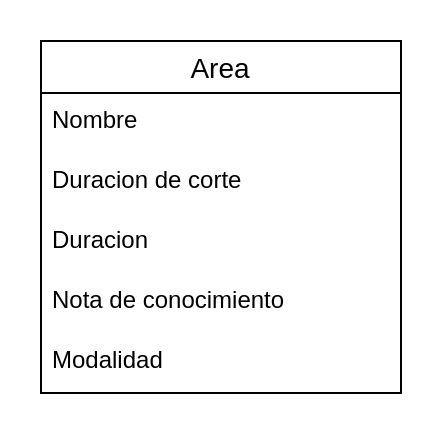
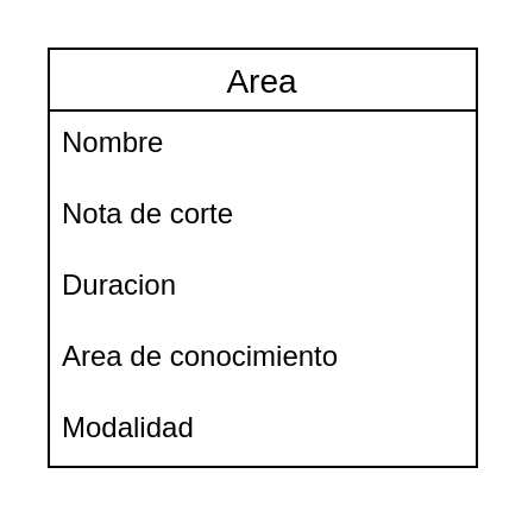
  <mxCell id="0" />
  <mxCell id="1" parent="0" />
  <mxCell id="2" value="Area" style="swimlane;fontStyle=0;childLayout=stackLayout;horizontal=1;startSize=26;horizontalStack=0;resizeParent=1;resizeParentMax=0;resizeLast=0;collapsible=1;marginBottom=0;align=center;fontSize=14;points=[[0,0,0,0,0],[0,0.25,0,0,0],[0,0.5,0,0,0],[0,0.75,0,0,0],[0,1,0,0,0],[0.25,0,0,0,0],[0.25,1,0,0,0],[0.5,0,0,0,0],[0.5,1,0,0,0],[0.75,0,0,0,0],[0.75,1,0,0,0],[1,0,0,0,0],[1,0.25,0,0,0],[1,0.5,0,0,0],[1,0.75,0,0,0],[1,1,0,0,0]];swimlaneLine=1;" vertex="1" parent="1"><mxGeometry x="20" y="20" width="180" height="176" as="geometry"><mxRectangle x="330" y="330" width="90" height="30" as="alternateBounds" /></mxGeometry></mxCell>
  <mxCell id="3" value="Nombre" style="text;strokeColor=none;fillColor=none;spacingLeft=4;spacingRight=4;overflow=hidden;rotatable=0;points=[[0,0.5],[1,0.5]];portConstraint=eastwest;fontSize=12;whiteSpace=wrap;html=1;" vertex="1" parent="2"><mxGeometry y="26" width="180" height="30" as="geometry" /></mxCell>
- <mxCell id="4" value="Duracion de corte" style="text;strokeColor=none;fillColor=none;spacingLeft=4;spacingRight=4;overflow=hidden;rotatable=0;points=[[0,0.5],[1,0.5]];portConstraint=eastwest;fontSize=12;whiteSpace=wrap;html=1;" vertex="1" parent="2"><mxGeometry y="56" width="180" height="30" as="geometry" /></mxCell>
+ <mxCell id="4" value="Nota de corte" style="text;strokeColor=none;fillColor=none;spacingLeft=4;spacingRight=4;overflow=hidden;rotatable=0;points=[[0,0.5],[1,0.5]];portConstraint=eastwest;fontSize=12;whiteSpace=wrap;html=1;" vertex="1" parent="2"><mxGeometry y="56" width="180" height="30" as="geometry" /></mxCell>
  <mxCell id="5" value="Duracion" style="text;strokeColor=none;fillColor=none;spacingLeft=4;spacingRight=4;overflow=hidden;rotatable=0;points=[[0,0.5],[1,0.5]];portConstraint=eastwest;fontSize=12;whiteSpace=wrap;html=1;" vertex="1" parent="2"><mxGeometry y="86" width="180" height="30" as="geometry" /></mxCell>
- <mxCell id="6" value="Nota de conocimiento" style="text;strokeColor=none;fillColor=none;spacingLeft=4;spacingRight=4;overflow=hidden;rotatable=0;points=[[0,0.5],[1,0.5]];portConstraint=eastwest;fontSize=12;whiteSpace=wrap;html=1;" vertex="1" parent="2"><mxGeometry y="116" width="180" height="30" as="geometry" /></mxCell>
+ <mxCell id="6" value="Area de conocimiento" style="text;strokeColor=none;fillColor=none;spacingLeft=4;spacingRight=4;overflow=hidden;rotatable=0;points=[[0,0.5],[1,0.5]];portConstraint=eastwest;fontSize=12;whiteSpace=wrap;html=1;" vertex="1" parent="2"><mxGeometry y="116" width="180" height="30" as="geometry" /></mxCell>
  <mxCell id="7" value="Modalidad" style="text;strokeColor=none;fillColor=none;spacingLeft=4;spacingRight=4;overflow=hidden;rotatable=0;points=[[0,0.5],[1,0.5]];portConstraint=eastwest;fontSize=12;whiteSpace=wrap;html=1;" vertex="1" parent="2"><mxGeometry y="146" width="180" height="30" as="geometry" /></mxCell>
